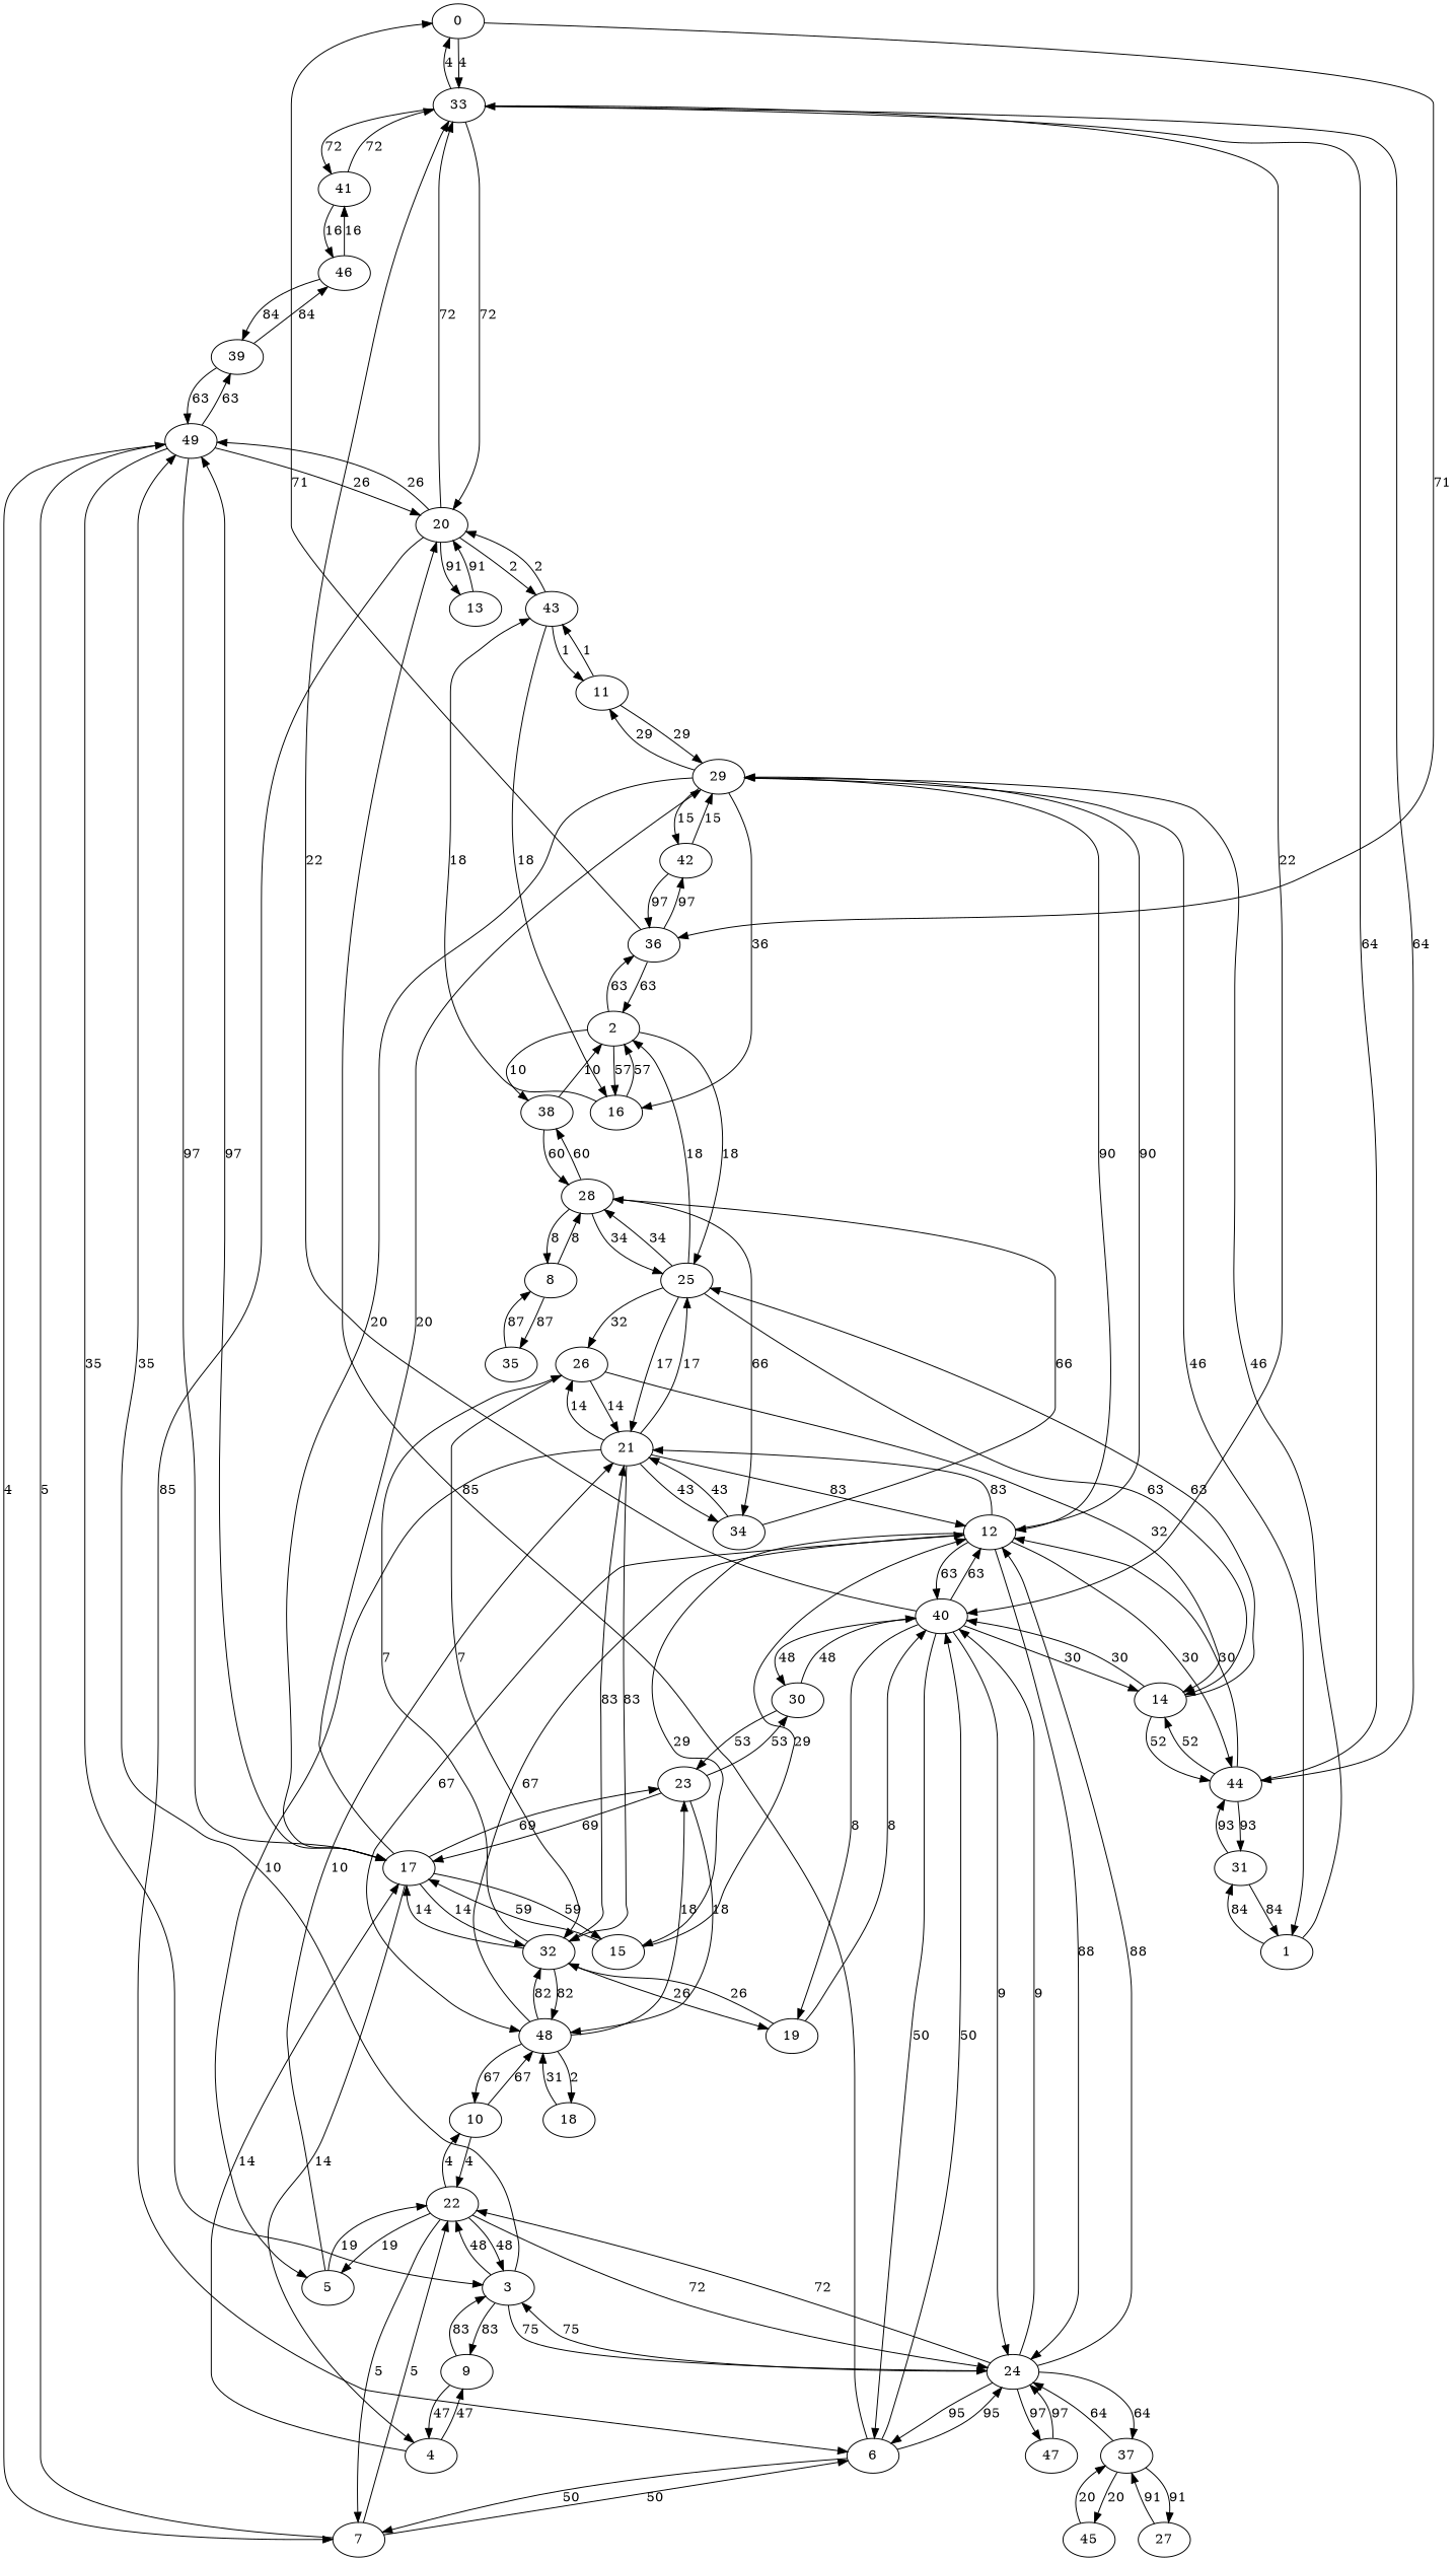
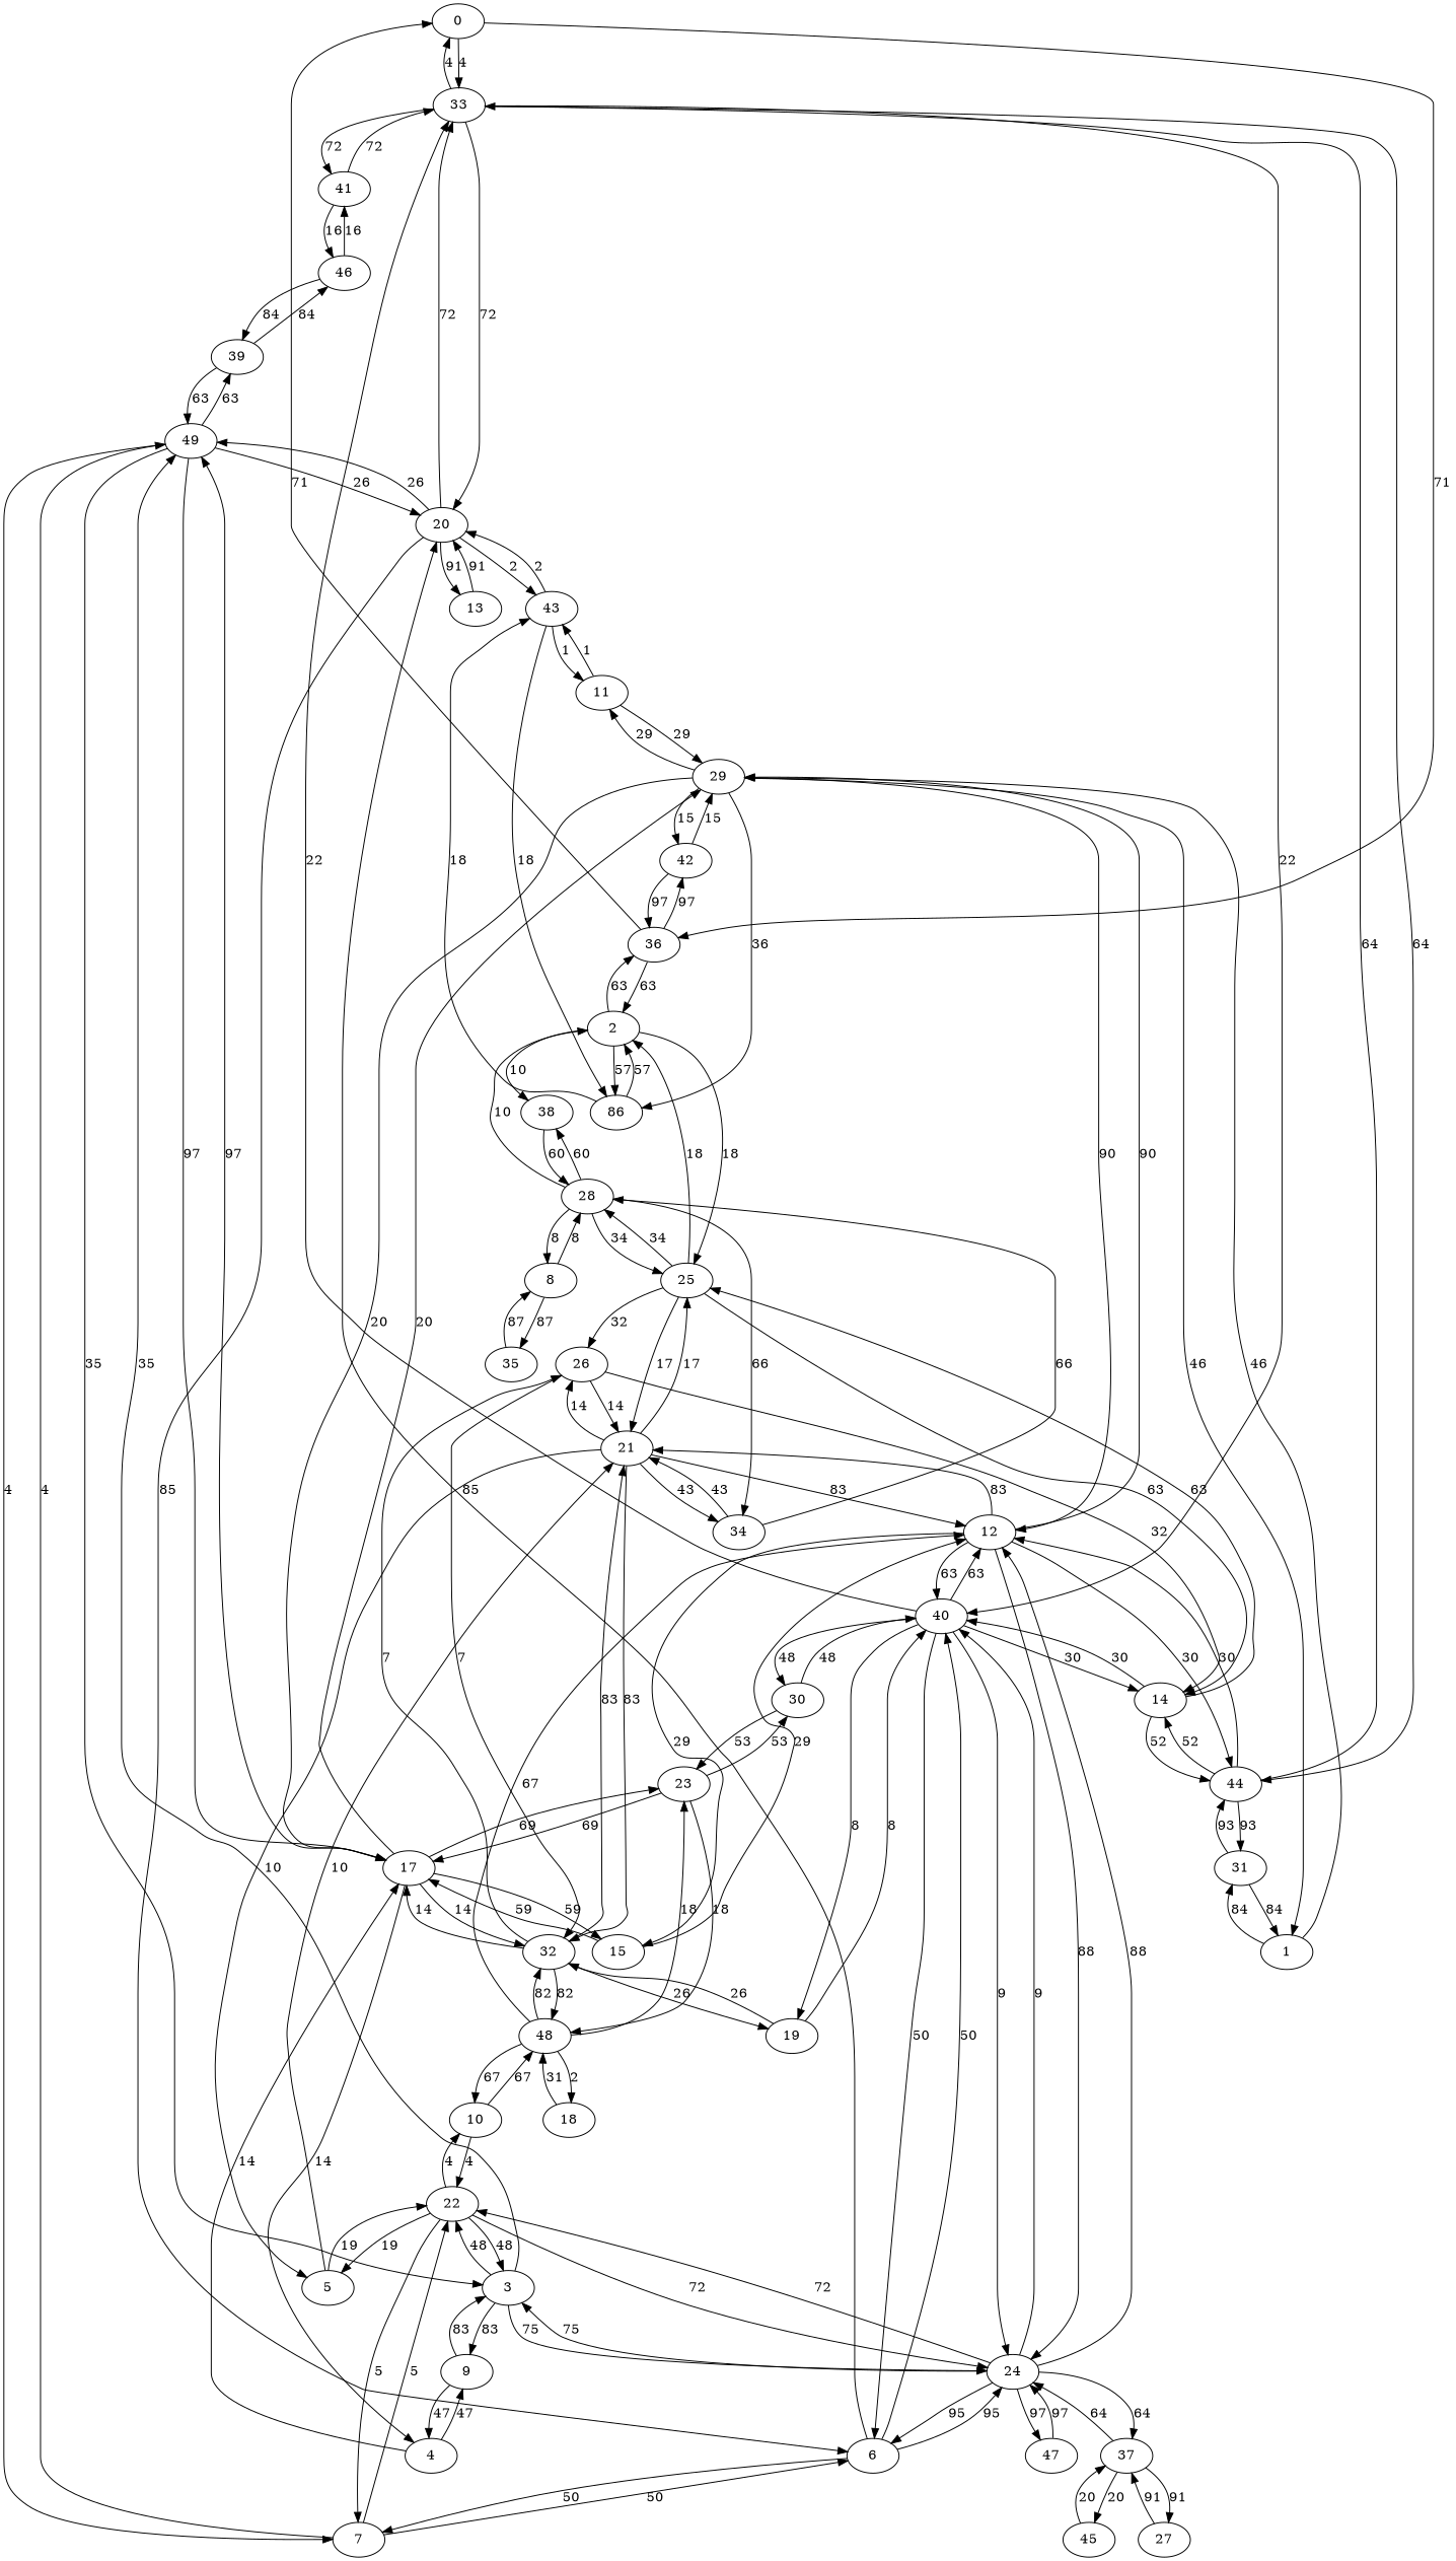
  digraph {
    fontname="DejaVu Serif"
    node [fontname="DejaVu Serif"]
    edge [fontname="DejaVu Serif"]
    0
    33
    36
    20
    40
    44
    41
    2
    42
    1
    29
    31
-   16
+   16 [label=86]
    17
    11
    12
    25
    38
    43
    21
    28
    14
    26
    3
    9
    22
    24
    49
    4
    5
    7
    10
    6
    37
    47
    39
    15
    23
    32
    34
    13
    19
    30
    8
    35
    48
    18
    27
    45
    46
    0 -> 33 [label=4]
    0 -> 36 [label=71]
    33 -> 0 [label=4]
    33 -> 20 [label=72]
    33 -> 40 [label=22]
    33 -> 44 [label=64]
    33 -> 41 [label=72]
    36 -> 0 [label=71]
    36 -> 2 [label=63]
    36 -> 42 [label=97]
    20 -> 33 [label=72]
    20 -> 43 [label=2]
    20 -> 49 [label=26]
    20 -> 6 [label=85]
    20 -> 13 [label=91]
    40 -> 33 [label=22]
    40 -> 12 [label=63]
    40 -> 14 [label=30]
    40 -> 24 [label=9]
    40 -> 6 [label=50]
    40 -> 19 [label=8]
    40 -> 30 [label=48]
    44 -> 33 [label=64]
    44 -> 31 [label=93]
    44 -> 12 [label=30]
    44 -> 14 [label=52]
    41 -> 33 [label=72]
    41 -> 46 [label=16]
    2 -> 36 [label=63]
    2 -> 16 [label=57]
    2 -> 25 [label=18]
    2 -> 38 [label=10]
    42 -> 36 [label=97]
    42 -> 29 [label=15]
    1 -> 29 [label=46]
    1 -> 31 [label=84]
    29 -> 42 [label=15]
    29 -> 1 [label=46]
    29 -> 16 [label=36]
    29 -> 17 [label=20]
    29 -> 11 [label=29]
    29 -> 12 [label=90]
    31 -> 44 [label=93]
    31 -> 1 [label=84]
    16 -> 2 [label=57]
    16 -> 43 [label=18]
    17 -> 29 [label=20]
    17 -> 49 [label=97]
    17 -> 4 [label=14]
    17 -> 15 [label=59]
    17 -> 23 [label=69]
    17 -> 32 [label=14]
    11 -> 29 [label=29]
    11 -> 43 [label=1]
    12 -> 40 [label=63]
    12 -> 44 [label=30]
    12 -> 29 [label=90]
    12 -> 21 [label=83]
    12 -> 24 [label=88]
    12 -> 15 [label=29]
-   12 -> 48 [label=67]
    25 -> 2 [label=18]
    25 -> 21 [label=17]
    25 -> 28 [label=34]
    25 -> 14 [label=63]
    25 -> 26 [label=32]
-   38 -> 2 [label=10]
+   28 -> 2 [label=10]
    38 -> 28 [label=60]
    43 -> 20 [label=2]
    43 -> 16 [label=18]
    43 -> 11 [label=1]
    21 -> 12 [label=83]
    21 -> 25 [label=17]
    21 -> 26 [label=14]
    21 -> 5 [label=10]
    21 -> 32 [label=83]
    21 -> 34 [label=43]
    28 -> 25 [label=34]
    28 -> 38 [label=60]
    28 -> 34 [label=66]
    28 -> 8 [label=8]
    14 -> 40 [label=30]
    14 -> 44 [label=52]
    14 -> 25 [label=63]
    26 -> 21 [label=14]
    26 -> 14 [label=32]
    26 -> 32 [label=7]
    3 -> 9 [label=83]
    3 -> 22 [label=48]
    3 -> 24 [label=75]
    3 -> 49 [label=35]
    9 -> 3 [label=83]
    9 -> 4 [label=47]
    22 -> 3 [label=48]
    22 -> 24 [label=72]
    22 -> 5 [label=19]
    22 -> 7 [label=5]
    22 -> 10 [label=4]
    24 -> 40 [label=9]
    24 -> 12 [label=88]
    24 -> 3 [label=75]
    24 -> 22 [label=72]
    24 -> 6 [label=95]
    24 -> 37 [label=64]
    24 -> 47 [label=97]
    49 -> 20 [label=26]
    49 -> 17 [label=97]
    49 -> 3 [label=35]
    49 -> 7 [label=4]
    49 -> 39 [label=63]
    4 -> 17 [label=14]
    4 -> 9 [label=47]
    5 -> 21 [label=10]
    5 -> 22 [label=19]
    7 -> 22 [label=5]
-   7 -> 49 [label=5]
+   7 -> 49 [label=4]
    7 -> 6 [label=50]
    10 -> 22 [label=4]
    10 -> 48 [label=67]
    6 -> 20 [label=85]
    6 -> 40 [label=50]
    6 -> 24 [label=95]
    6 -> 7 [label=50]
    37 -> 24 [label=64]
    37 -> 27 [label=91]
    37 -> 45 [label=20]
    47 -> 24 [label=97]
    39 -> 49 [label=63]
    39 -> 46 [label=84]
    15 -> 17 [label=59]
    15 -> 12 [label=29]
    23 -> 17 [label=69]
    23 -> 30 [label=53]
    23 -> 48 [label=18]
    32 -> 17 [label=14]
    32 -> 21 [label=83]
    32 -> 26 [label=7]
    32 -> 19 [label=26]
    32 -> 48 [label=82]
    34 -> 21 [label=43]
    34 -> 28 [label=66]
    13 -> 20 [label=91]
    19 -> 40 [label=8]
    19 -> 32 [label=26]
    30 -> 40 [label=48]
    30 -> 23 [label=53]
    8 -> 28 [label=8]
    8 -> 35 [label=87]
    35 -> 8 [label=87]
    48 -> 12 [label=67]
    48 -> 10 [label=67]
    48 -> 23 [label=18]
    48 -> 32 [label=82]
    48 -> 18 [label=2]
    18 -> 48 [label=31]
    27 -> 37 [label=91]
    45 -> 37 [label=20]
    46 -> 41 [label=16]
    46 -> 39 [label=84]
  }
